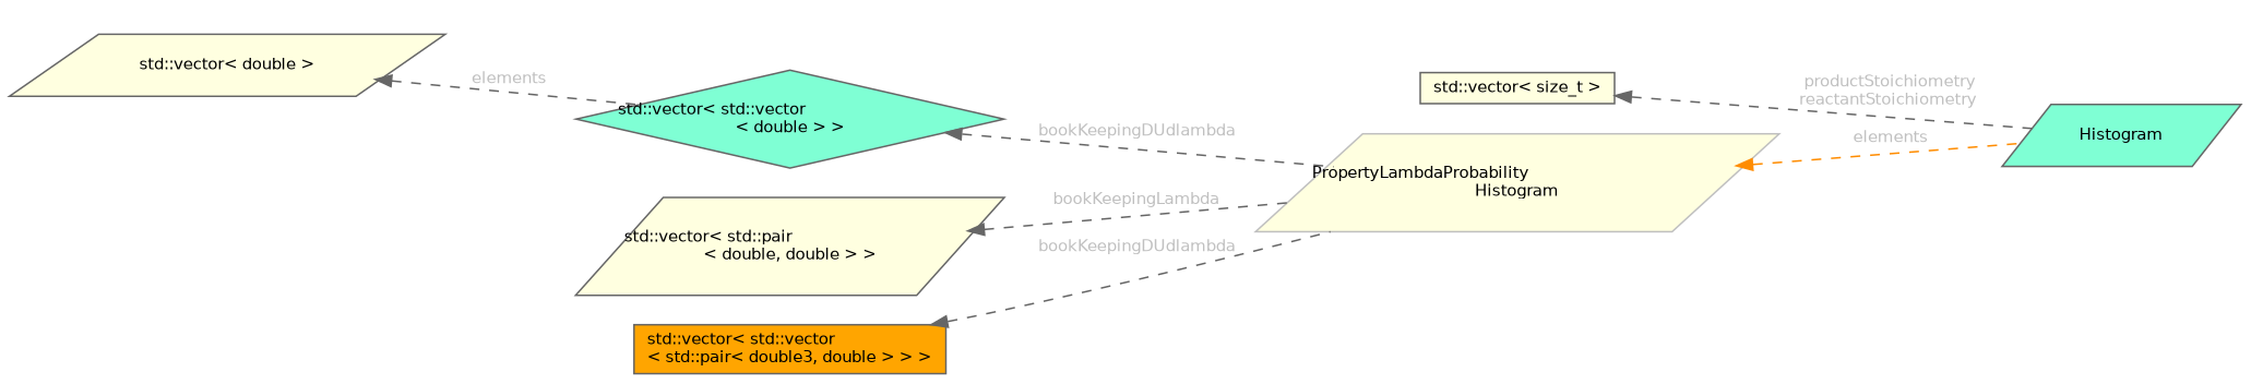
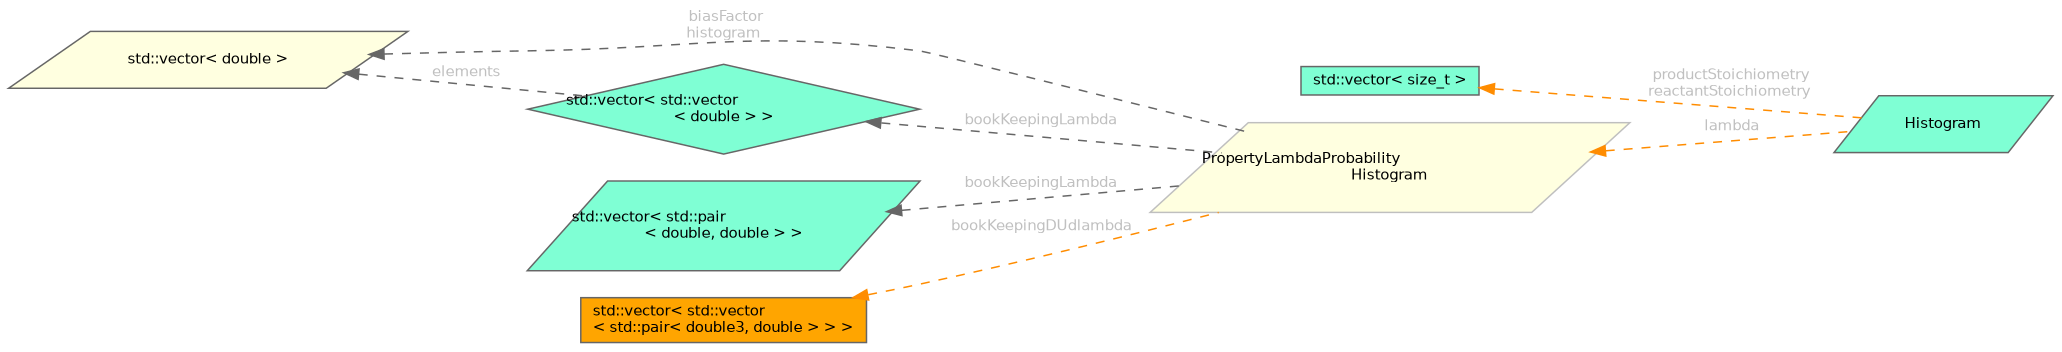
  digraph {
    rankdir=LR
    node [color=gray40 fillcolor=aquamarine fontname=Helvetica fontsize=10 shape=parallelogram style=filled]
    edge [color=gray40 dir=back fontcolor=grey fontname=Helvetica fontsize=10 labelfontname=Helvetica labelfontsize=10 style=dashed]
    n1 [fontcolor=black height=0.2 label=Histogram width=0.4]
-   n2 [fillcolor=lightyellow height=0.2 label="std::vector\< size_t \>" shape=box width=0.4]
+   n2 [height=0.2 label="std::vector\< size_t \>" shape=box width=0.4]
    n3 [color=grey75 fillcolor=lightyellow height=0.2 label="PropertyLambdaProbability\lHistogram" width=0.4]
    n4 [fillcolor=lightyellow height=0.2 label="std::vector\< double \>" width=0.4]
    n5 [height=0.2 label="std::vector\< std::vector\l\< double \> \>" shape=diamond width=0.4]
-   n6 [fillcolor=lightyellow height=0.2 label="std::vector\< std::pair\l\< double, double \> \>" width=0.4]
+   n6 [height=0.2 label="std::vector\< std::pair\l\< double, double \> \>" width=0.4]
    n7 [fillcolor=orange height=0.2 label="std::vector\< std::vector\l\< std::pair\< double3, double \> \> \>" shape=box width=0.4]
-   n2 -> n1 [label=" productStoichiometry\nreactantStoichiometry"]
-   n3 -> n1 [color=darkorange label=" elements"]
+   n2 -> n1 [color=darkorange label=" productStoichiometry\nreactantStoichiometry"]
+   n3 -> n1 [color=darkorange label=" lambda"]
+   n4 -> n3 [label=" biasFactor\nhistogram"]
    n4 -> n5 [label=" elements"]
-   n5 -> n3 [label=" bookKeepingDUdlambda"]
+   n5 -> n3 [label=" bookKeepingLambda"]
    n6 -> n3 [label=" bookKeepingLambda"]
-   n7 -> n3 [label=" bookKeepingDUdlambda"]
+   n7 -> n3 [color=darkorange label=" bookKeepingDUdlambda"]
  }
